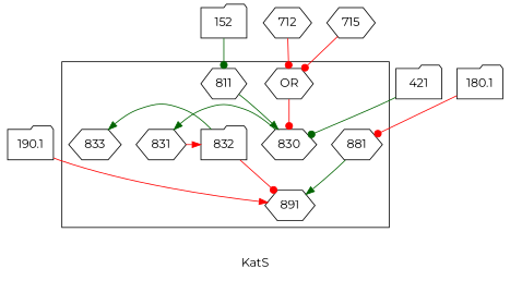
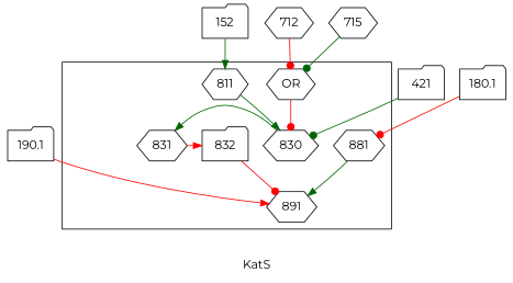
  digraph {
    fontname=Montserrat
    label=KatS
    node [fontname=Montserrat shape=hexagon]
    edge [fontname=Montserrat]
    811
    830
    831
    832 [shape=folder]
-   833
    881
    891
    n8 [label=OR]
    152 [shape=folder]
    421 [shape=folder]
    712
    715
    180.1 [shape=folder]
    190.1 [shape=folder]
    subgraph cluster_1 {
      label=""
      n8
      subgraph sub_2 {
        label=""
        rank=same
        811
      }
      subgraph sub_3 {
        label=""
        rank=same
        830
        831
        832
-       833
      }
      subgraph sub_4 {
        label=""
        rank=same
        881
      }
      subgraph sub_5 {
        label=""
        rank=same
        891
      }
    }
    811 -> 830 [style=invis]
    811 -> 830 [arrowhead=normal color=darkgreen]
    811 -> 831 [style=invis]
    811 -> 832 [style=invis]
-   811 -> 833 [style=invis]
    830 -> 831 [style=invis]
    830 -> 831 [arrowhead=normal color=darkgreen]
    831 -> 832 [arrowhead=normal color=red]
-   832 -> 833 [style=invis]
-   832 -> 833 [arrowhead=normal color=darkgreen]
    832 -> 891 [arrowhead=dot color=red]
    881 -> 891 [style=invis]
    881 -> 891 [arrowhead=normal color=darkgreen]
    n8 -> 830 [arrowhead=dot color=red]
-   152 -> 811 [arrowhead=dot color=darkgreen]
+   152 -> 811 [arrowhead=normal color=darkgreen]
    421 -> 830 [arrowhead=dot color=darkgreen]
    712 -> n8 [arrowhead=dot color=red]
-   715 -> n8 [arrowhead=dot color=red]
+   715 -> n8 [arrowhead=dot color=darkgreen]
    180.1 -> 881 [arrowhead=dot color=red]
    190.1 -> 891 [arrowhead=normal color=red]
  }
